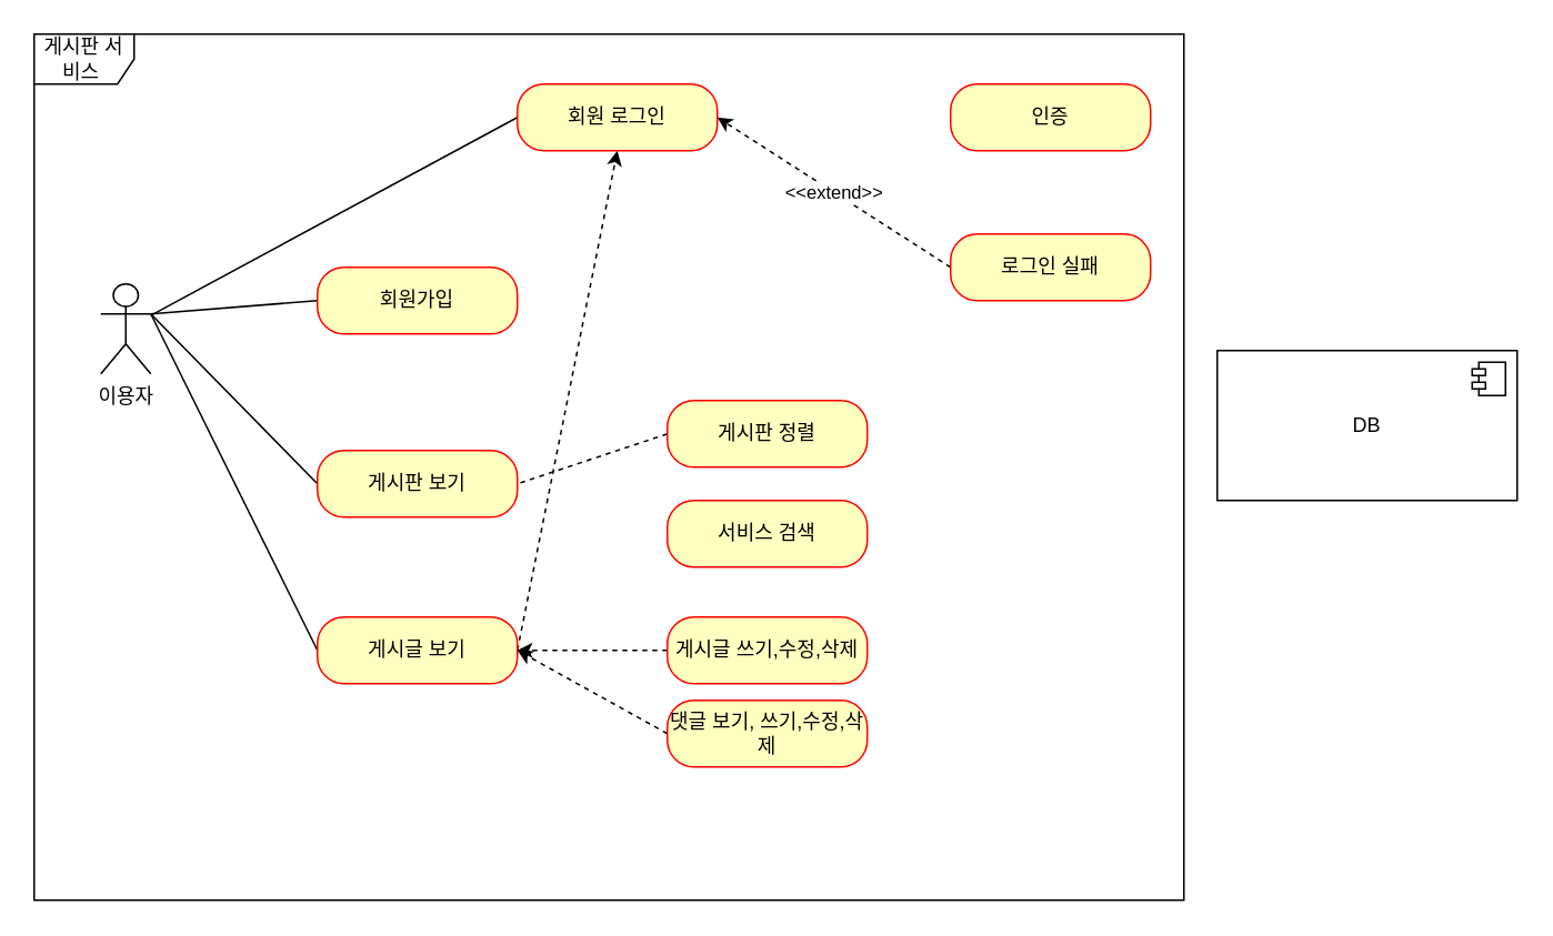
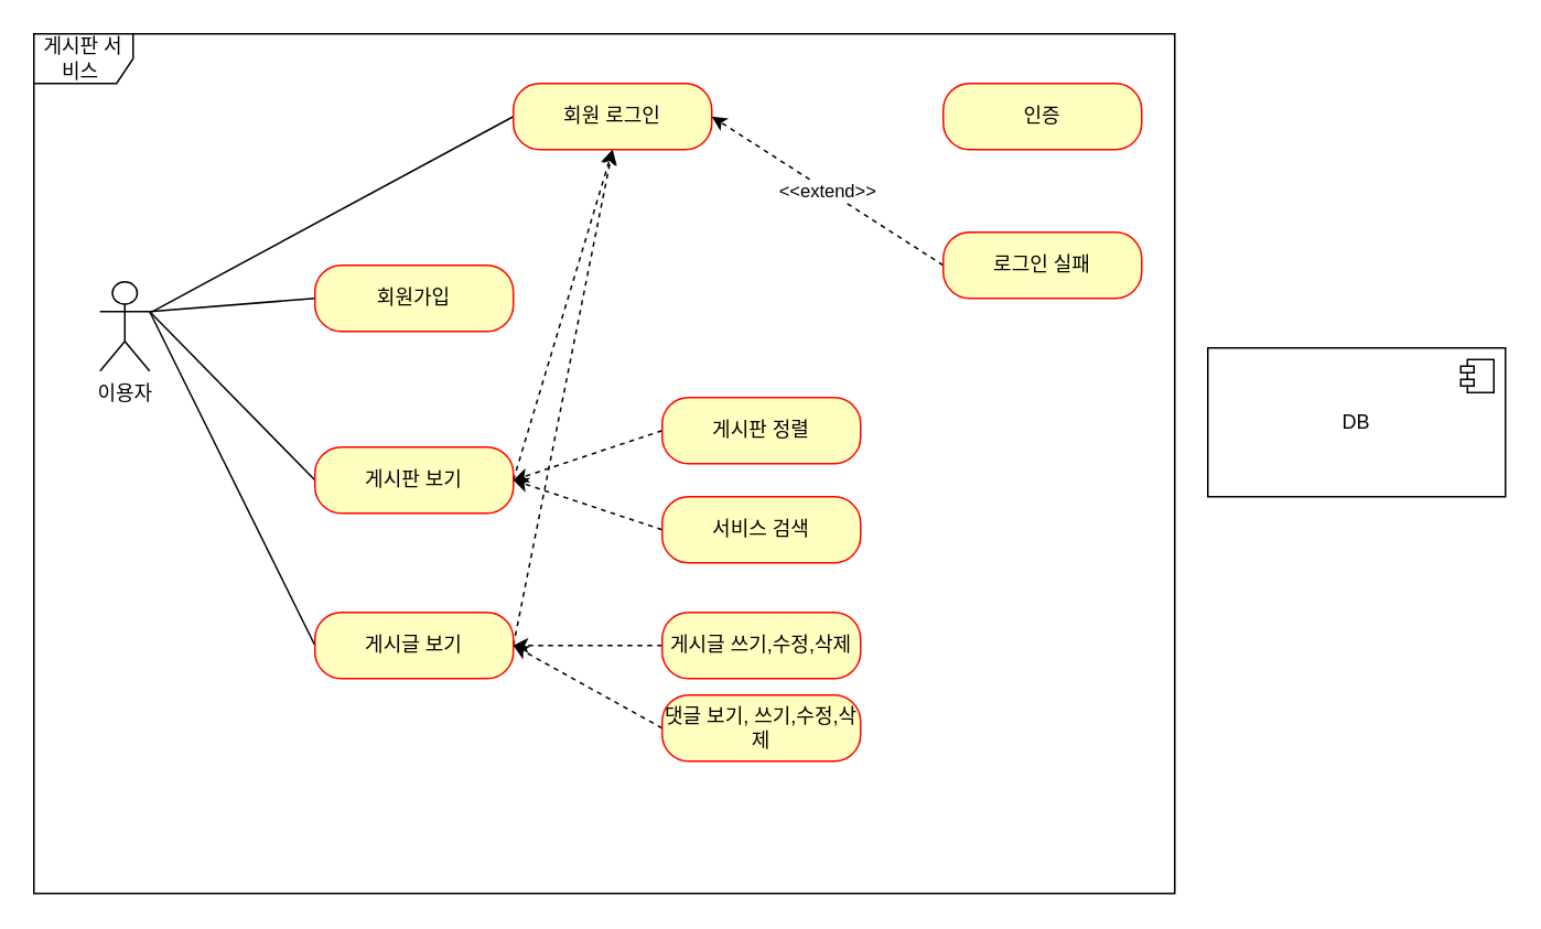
  <mxCell id="0" />
  <mxCell id="1" parent="0" />
  <mxCell id="2" style="rounded=0;orthogonalLoop=1;jettySize=auto;html=1;exitX=1;exitY=0.333;exitDx=0;exitDy=0;exitPerimeter=0;entryX=0;entryY=0.5;entryDx=0;entryDy=0;endArrow=none;endFill=0;" edge="1" parent="1" source="5" target="7"><mxGeometry relative="1" as="geometry" /></mxCell>
  <mxCell id="3" style="rounded=0;orthogonalLoop=1;jettySize=auto;html=1;exitX=1;exitY=0.333;exitDx=0;exitDy=0;exitPerimeter=0;entryX=0;entryY=0.5;entryDx=0;entryDy=0;endArrow=none;endFill=0;" edge="1" parent="1" source="5" target="9"><mxGeometry relative="1" as="geometry" /></mxCell>
  <mxCell id="4" style="rounded=0;orthogonalLoop=1;jettySize=auto;html=1;exitX=1;exitY=0.333;exitDx=0;exitDy=0;exitPerimeter=0;entryX=0;entryY=0.5;entryDx=0;entryDy=0;endArrow=none;endFill=0;" edge="1" parent="1" source="5" target="11"><mxGeometry relative="1" as="geometry" /></mxCell>
  <mxCell id="5" value="이용자" style="shape=umlActor;verticalLabelPosition=bottom;verticalAlign=top;html=1;" vertex="1" parent="1"><mxGeometry x="60" y="170" width="30" height="54" as="geometry" /></mxCell>
  <mxCell id="6" value="게시판 서비스&amp;nbsp;" style="shape=umlFrame;whiteSpace=wrap;html=1;pointerEvents=0;" vertex="1" parent="1"><mxGeometry x="20" y="20" width="690" height="520" as="geometry" /></mxCell>
  <mxCell id="7" value="회원가입" style="rounded=1;whiteSpace=wrap;html=1;arcSize=40;fontColor=#000000;fillColor=#ffffc0;strokeColor=#ff0000;" vertex="1" parent="1"><mxGeometry x="190" y="160" width="120" height="40" as="geometry" /></mxCell>
+ <mxCell id="8" style="rounded=0;orthogonalLoop=1;jettySize=auto;html=1;exitX=1;exitY=0.5;exitDx=0;exitDy=0;entryX=0.5;entryY=1;entryDx=0;entryDy=0;dashed=1;" edge="1" parent="1" source="9" target="13"><mxGeometry relative="1" as="geometry" /></mxCell>
  <mxCell id="9" value="게시판 보기" style="rounded=1;whiteSpace=wrap;html=1;arcSize=40;fontColor=#000000;fillColor=#ffffc0;strokeColor=#ff0000;" vertex="1" parent="1"><mxGeometry x="190" y="270" width="120" height="40" as="geometry" /></mxCell>
  <mxCell id="10" style="rounded=0;orthogonalLoop=1;jettySize=auto;html=1;exitX=1;exitY=0.5;exitDx=0;exitDy=0;entryX=0.5;entryY=1;entryDx=0;entryDy=0;dashed=1;" edge="1" parent="1" source="11" target="13"><mxGeometry relative="1" as="geometry" /></mxCell>
  <mxCell id="11" value="게시글 보기" style="rounded=1;whiteSpace=wrap;html=1;arcSize=40;fontColor=#000000;fillColor=#ffffc0;strokeColor=#ff0000;" vertex="1" parent="1"><mxGeometry x="190" y="370" width="120" height="40" as="geometry" /></mxCell>
  <mxCell id="12" style="rounded=0;orthogonalLoop=1;jettySize=auto;html=1;exitX=0;exitY=0.5;exitDx=0;exitDy=0;endArrow=none;endFill=0;" edge="1" parent="1" source="13" target="5"><mxGeometry relative="1" as="geometry"><mxPoint x="90" y="190" as="targetPoint" /></mxGeometry></mxCell>
  <mxCell id="13" value="회원 로그인" style="rounded=1;whiteSpace=wrap;html=1;arcSize=40;fontColor=#000000;fillColor=#ffffc0;strokeColor=#ff0000;" vertex="1" parent="1"><mxGeometry x="310" y="50" width="120" height="40" as="geometry" /></mxCell>
  <mxCell id="14" value="인증" style="rounded=1;whiteSpace=wrap;html=1;arcSize=40;fontColor=#000000;fillColor=#ffffc0;strokeColor=#ff0000;" vertex="1" parent="1"><mxGeometry x="570" y="50" width="120" height="40" as="geometry" /></mxCell>
  <mxCell id="15" value="&amp;lt;&amp;lt;extend&amp;gt;&amp;gt;" style="rounded=0;orthogonalLoop=1;jettySize=auto;html=1;exitX=0;exitY=0.5;exitDx=0;exitDy=0;entryX=1;entryY=0.5;entryDx=0;entryDy=0;dashed=1;" edge="1" parent="1" source="16" target="13"><mxGeometry relative="1" as="geometry" /></mxCell>
  <mxCell id="16" value="로그인 실패" style="rounded=1;whiteSpace=wrap;html=1;arcSize=40;fontColor=#000000;fillColor=#ffffc0;strokeColor=#ff0000;" vertex="1" parent="1"><mxGeometry x="570" y="140" width="120" height="40" as="geometry" /></mxCell>
- <mxCell id="17" style="rounded=0;orthogonalLoop=1;jettySize=auto;html=1;exitX=0;exitY=0.5;exitDx=0;exitDy=0;entryX=1;entryY=0.5;entryDx=0;entryDy=0;dashed=1;endArrow=none;" edge="1" parent="1" source="18" target="9"><mxGeometry relative="1" as="geometry" /></mxCell>
+ <mxCell id="17" style="rounded=0;orthogonalLoop=1;jettySize=auto;html=1;exitX=0;exitY=0.5;exitDx=0;exitDy=0;entryX=1;entryY=0.5;entryDx=0;entryDy=0;dashed=1;" edge="1" parent="1" source="18" target="9"><mxGeometry relative="1" as="geometry" /></mxCell>
  <mxCell id="18" value="게시판 정렬" style="rounded=1;whiteSpace=wrap;html=1;arcSize=40;fontColor=#000000;fillColor=#ffffc0;strokeColor=#ff0000;" vertex="1" parent="1"><mxGeometry x="400" y="240" width="120" height="40" as="geometry" /></mxCell>
+ <mxCell id="19" style="edgeStyle=none;rounded=0;orthogonalLoop=1;jettySize=auto;html=1;exitX=0;exitY=0.5;exitDx=0;exitDy=0;entryX=1;entryY=0.5;entryDx=0;entryDy=0;dashed=1;" edge="1" parent="1" source="20" target="9"><mxGeometry relative="1" as="geometry" /></mxCell>
  <mxCell id="20" value="서비스 검색" style="rounded=1;whiteSpace=wrap;html=1;arcSize=40;fontColor=#000000;fillColor=#ffffc0;strokeColor=#ff0000;" vertex="1" parent="1"><mxGeometry x="400" y="300" width="120" height="40" as="geometry" /></mxCell>
  <mxCell id="21" style="edgeStyle=none;rounded=0;orthogonalLoop=1;jettySize=auto;html=1;exitX=0;exitY=0.5;exitDx=0;exitDy=0;entryX=1;entryY=0.5;entryDx=0;entryDy=0;dashed=1;" edge="1" parent="1" source="22" target="11"><mxGeometry relative="1" as="geometry" /></mxCell>
  <mxCell id="22" value="게시글 쓰기,수정,삭제" style="rounded=1;whiteSpace=wrap;html=1;arcSize=40;fontColor=#000000;fillColor=#ffffc0;strokeColor=#ff0000;" vertex="1" parent="1"><mxGeometry x="400" y="370" width="120" height="40" as="geometry" /></mxCell>
  <mxCell id="23" style="edgeStyle=none;rounded=0;orthogonalLoop=1;jettySize=auto;html=1;exitX=0;exitY=0.5;exitDx=0;exitDy=0;dashed=1;" edge="1" parent="1" source="24"><mxGeometry relative="1" as="geometry"><mxPoint x="310" y="390" as="targetPoint" /></mxGeometry></mxCell>
  <mxCell id="24" value="댓글 보기, 쓰기,수정,삭제" style="rounded=1;whiteSpace=wrap;html=1;arcSize=40;fontColor=#000000;fillColor=#ffffc0;strokeColor=#ff0000;" vertex="1" parent="1"><mxGeometry x="400" y="420" width="120" height="40" as="geometry" /></mxCell>
  <mxCell id="25" value="DB" style="html=1;dropTarget=0;whiteSpace=wrap;" vertex="1" parent="1"><mxGeometry x="730" y="210" width="180" height="90" as="geometry" /></mxCell>
  <mxCell id="26" value="" style="shape=module;jettyWidth=8;jettyHeight=4;" vertex="1" parent="25"><mxGeometry x="1" width="20" height="20" relative="1" as="geometry"><mxPoint x="-27" y="7" as="offset" /></mxGeometry></mxCell>
